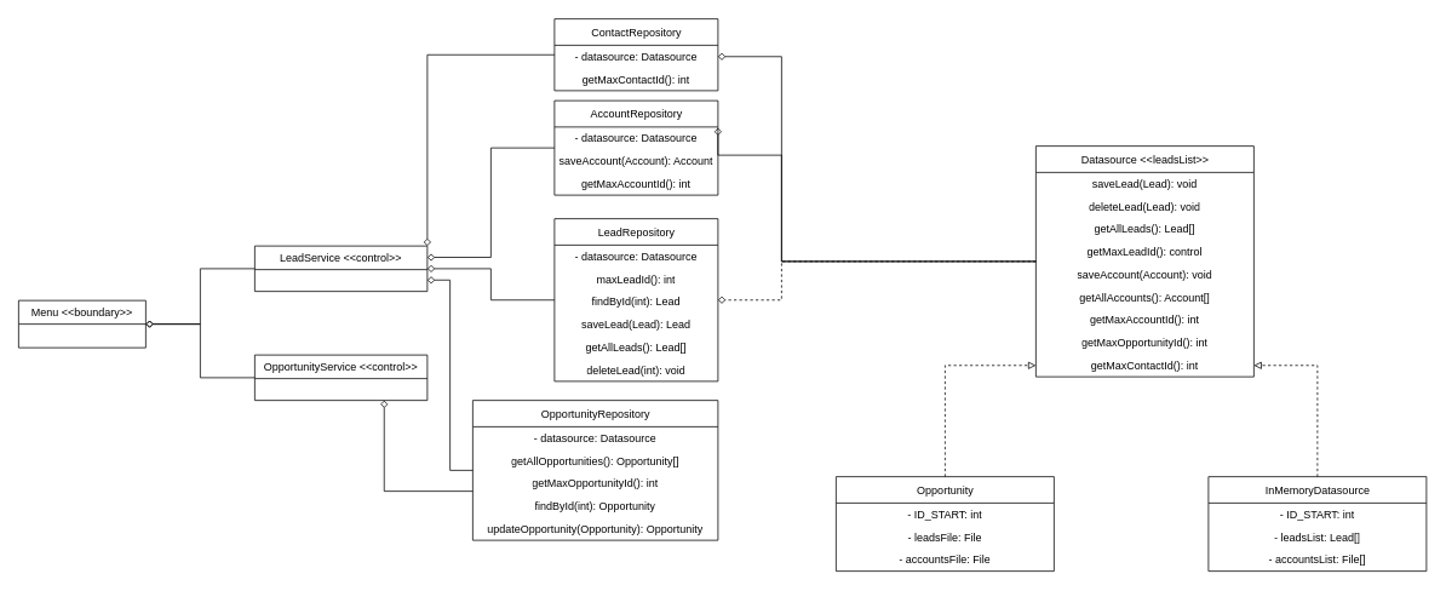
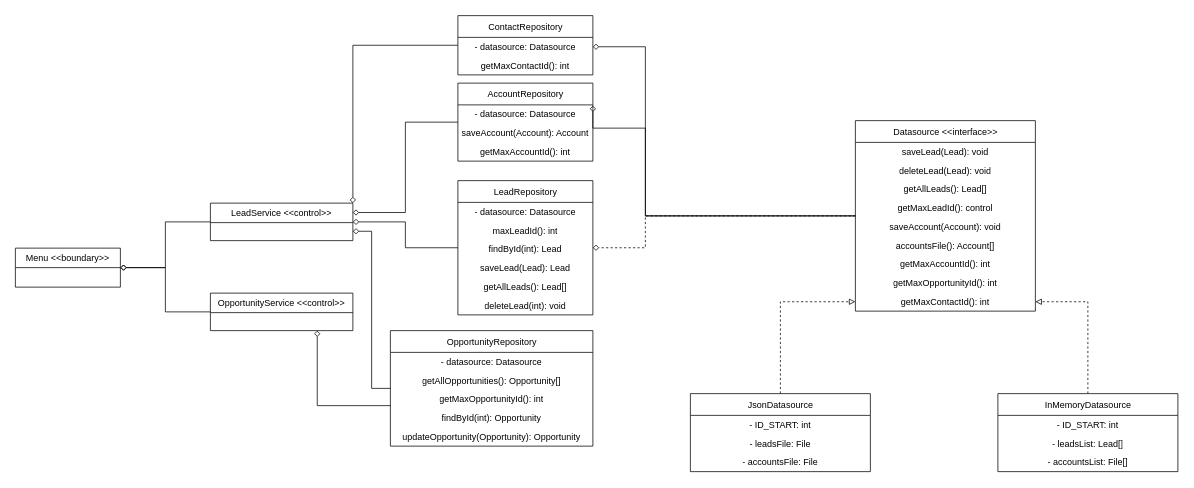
  <mxCell id="0" />
  <mxCell id="1" parent="0" />
  <mxCell id="2" style="edgeStyle=orthogonalEdgeStyle;rounded=0;orthogonalLoop=1;jettySize=auto;html=1;entryX=1;entryY=0.04;entryDx=0;entryDy=0;entryPerimeter=0;endArrow=diamond;endFill=0;" parent="1" source="5" target="27" edge="1"><mxGeometry relative="1" as="geometry"><Array as="points"><mxPoint x="860" y="287" /><mxPoint x="860" y="170" /></Array></mxGeometry></mxCell>
  <mxCell id="3" style="edgeStyle=orthogonalEdgeStyle;rounded=0;orthogonalLoop=1;jettySize=auto;html=1;entryX=1;entryY=0.5;entryDx=0;entryDy=0;endArrow=diamond;endFill=0;dashed=1;" parent="1" source="5" target="31" edge="1"><mxGeometry relative="1" as="geometry"><Array as="points"><mxPoint x="860" y="287" /><mxPoint x="860" y="330" /></Array></mxGeometry></mxCell>
  <mxCell id="4" style="edgeStyle=orthogonalEdgeStyle;rounded=0;orthogonalLoop=1;jettySize=auto;html=1;entryX=1;entryY=0.5;entryDx=0;entryDy=0;endArrow=diamond;endFill=0;" parent="1" source="5" target="53" edge="1"><mxGeometry relative="1" as="geometry"><Array as="points"><mxPoint x="860" y="287" /><mxPoint x="860" y="62" /></Array></mxGeometry></mxCell>
- <mxCell id="5" value="&lt;span style=&quot;font-weight: normal;&quot;&gt;Datasource &amp;lt;&amp;lt;leadsList&amp;gt;&amp;gt;&lt;/span&gt;" style="swimlane;fontStyle=1;align=center;verticalAlign=middle;childLayout=stackLayout;horizontal=1;startSize=29;horizontalStack=0;resizeParent=1;resizeParentMax=0;resizeLast=0;collapsible=0;marginBottom=0;html=1;" parent="1" vertex="1"><mxGeometry x="1140" y="160" width="240" height="254" as="geometry" /></mxCell>
+ <mxCell id="5" value="&lt;span style=&quot;font-weight: normal;&quot;&gt;Datasource &amp;lt;&amp;lt;interface&amp;gt;&amp;gt;&lt;/span&gt;" style="swimlane;fontStyle=1;align=center;verticalAlign=middle;childLayout=stackLayout;horizontal=1;startSize=29;horizontalStack=0;resizeParent=1;resizeParentMax=0;resizeLast=0;collapsible=0;marginBottom=0;html=1;" parent="1" vertex="1"><mxGeometry x="1140" y="160" width="240" height="254" as="geometry" /></mxCell>
  <mxCell id="6" value="saveLead(Lead): void" style="text;html=1;strokeColor=none;fillColor=none;align=center;verticalAlign=middle;spacingLeft=4;spacingRight=4;overflow=hidden;rotatable=0;points=[[0,0.5],[1,0.5]];portConstraint=eastwest;" parent="5" vertex="1"><mxGeometry y="29" width="240" height="25" as="geometry" /></mxCell>
  <mxCell id="7" value="deleteLead(Lead): void" style="text;html=1;strokeColor=none;fillColor=none;align=center;verticalAlign=middle;spacingLeft=4;spacingRight=4;overflow=hidden;rotatable=0;points=[[0,0.5],[1,0.5]];portConstraint=eastwest;" parent="5" vertex="1"><mxGeometry y="54" width="240" height="25" as="geometry" /></mxCell>
  <mxCell id="8" value="getAllLeads(): Lead[]" style="text;html=1;strokeColor=none;fillColor=none;align=center;verticalAlign=middle;spacingLeft=4;spacingRight=4;overflow=hidden;rotatable=0;points=[[0,0.5],[1,0.5]];portConstraint=eastwest;" parent="5" vertex="1"><mxGeometry y="79" width="240" height="25" as="geometry" /></mxCell>
  <mxCell id="9" value="getMaxLeadId(): control" style="text;html=1;strokeColor=none;fillColor=none;align=center;verticalAlign=middle;spacingLeft=4;spacingRight=4;overflow=hidden;rotatable=0;points=[[0,0.5],[1,0.5]];portConstraint=eastwest;" parent="5" vertex="1"><mxGeometry y="104" width="240" height="25" as="geometry" /></mxCell>
  <mxCell id="10" value="saveAccount(Account): void" style="text;html=1;strokeColor=none;fillColor=none;align=center;verticalAlign=middle;spacingLeft=4;spacingRight=4;overflow=hidden;rotatable=0;points=[[0,0.5],[1,0.5]];portConstraint=eastwest;" parent="5" vertex="1"><mxGeometry y="129" width="240" height="25" as="geometry" /></mxCell>
- <mxCell id="11" value="getAllAccounts(): Account[]" style="text;html=1;strokeColor=none;fillColor=none;align=center;verticalAlign=middle;spacingLeft=4;spacingRight=4;overflow=hidden;rotatable=0;points=[[0,0.5],[1,0.5]];portConstraint=eastwest;" parent="5" vertex="1"><mxGeometry y="154" width="240" height="25" as="geometry" /></mxCell>
+ <mxCell id="11" value="accountsFile(): Account[]" style="text;html=1;strokeColor=none;fillColor=none;align=center;verticalAlign=middle;spacingLeft=4;spacingRight=4;overflow=hidden;rotatable=0;points=[[0,0.5],[1,0.5]];portConstraint=eastwest;" parent="5" vertex="1"><mxGeometry y="154" width="240" height="25" as="geometry" /></mxCell>
  <mxCell id="12" value="getMaxAccountId(): int" style="text;html=1;strokeColor=none;fillColor=none;align=center;verticalAlign=middle;spacingLeft=4;spacingRight=4;overflow=hidden;rotatable=0;points=[[0,0.5],[1,0.5]];portConstraint=eastwest;" parent="5" vertex="1"><mxGeometry y="179" width="240" height="25" as="geometry" /></mxCell>
  <mxCell id="13" value="getMaxOpportunityId(): int" style="text;html=1;strokeColor=none;fillColor=none;align=center;verticalAlign=middle;spacingLeft=4;spacingRight=4;overflow=hidden;rotatable=0;points=[[0,0.5],[1,0.5]];portConstraint=eastwest;" parent="5" vertex="1"><mxGeometry y="204" width="240" height="25" as="geometry" /></mxCell>
  <mxCell id="14" value="getMaxContactId(): int" style="text;html=1;strokeColor=none;fillColor=none;align=center;verticalAlign=middle;spacingLeft=4;spacingRight=4;overflow=hidden;rotatable=0;points=[[0,0.5],[1,0.5]];portConstraint=eastwest;" parent="5" vertex="1"><mxGeometry y="229" width="240" height="25" as="geometry" /></mxCell>
  <mxCell id="15" style="edgeStyle=orthogonalEdgeStyle;rounded=0;orthogonalLoop=1;jettySize=auto;html=1;entryX=0;entryY=0.5;entryDx=0;entryDy=0;dashed=1;endArrow=block;endFill=0;" parent="1" source="16" target="14" edge="1"><mxGeometry relative="1" as="geometry" /></mxCell>
- <mxCell id="16" value="&lt;span style=&quot;font-weight: normal;&quot;&gt;Opportunity&lt;/span&gt;" style="swimlane;fontStyle=1;align=center;verticalAlign=middle;childLayout=stackLayout;horizontal=1;startSize=29;horizontalStack=0;resizeParent=1;resizeParentMax=0;resizeLast=0;collapsible=0;marginBottom=0;html=1;" parent="1" vertex="1"><mxGeometry x="920" y="524" width="240" height="104" as="geometry" /></mxCell>
+ <mxCell id="16" value="&lt;span style=&quot;font-weight: normal;&quot;&gt;JsonDatasource&lt;/span&gt;" style="swimlane;fontStyle=1;align=center;verticalAlign=middle;childLayout=stackLayout;horizontal=1;startSize=29;horizontalStack=0;resizeParent=1;resizeParentMax=0;resizeLast=0;collapsible=0;marginBottom=0;html=1;" parent="1" vertex="1"><mxGeometry x="920" y="524" width="240" height="104" as="geometry" /></mxCell>
  <mxCell id="17" value="- ID_START: int" style="text;html=1;strokeColor=none;fillColor=none;align=center;verticalAlign=middle;spacingLeft=4;spacingRight=4;overflow=hidden;rotatable=0;points=[[0,0.5],[1,0.5]];portConstraint=eastwest;" parent="16" vertex="1"><mxGeometry y="29" width="240" height="25" as="geometry" /></mxCell>
  <mxCell id="18" value="- leadsFile: File" style="text;html=1;strokeColor=none;fillColor=none;align=center;verticalAlign=middle;spacingLeft=4;spacingRight=4;overflow=hidden;rotatable=0;points=[[0,0.5],[1,0.5]];portConstraint=eastwest;" parent="16" vertex="1"><mxGeometry y="54" width="240" height="25" as="geometry" /></mxCell>
  <mxCell id="19" value="- accountsFile: File" style="text;html=1;strokeColor=none;fillColor=none;align=center;verticalAlign=middle;spacingLeft=4;spacingRight=4;overflow=hidden;rotatable=0;points=[[0,0.5],[1,0.5]];portConstraint=eastwest;" parent="16" vertex="1"><mxGeometry y="79" width="240" height="25" as="geometry" /></mxCell>
  <mxCell id="20" style="edgeStyle=orthogonalEdgeStyle;rounded=0;orthogonalLoop=1;jettySize=auto;html=1;entryX=1;entryY=0.5;entryDx=0;entryDy=0;dashed=1;endArrow=block;endFill=0;" parent="1" source="21" target="14" edge="1"><mxGeometry relative="1" as="geometry" /></mxCell>
  <mxCell id="21" value="&lt;span style=&quot;font-weight: normal;&quot;&gt;InMemoryDatasource&lt;/span&gt;" style="swimlane;fontStyle=1;align=center;verticalAlign=middle;childLayout=stackLayout;horizontal=1;startSize=29;horizontalStack=0;resizeParent=1;resizeParentMax=0;resizeLast=0;collapsible=0;marginBottom=0;html=1;" parent="1" vertex="1"><mxGeometry x="1330" y="524" width="240" height="104" as="geometry" /></mxCell>
  <mxCell id="22" value="- ID_START: int" style="text;html=1;strokeColor=none;fillColor=none;align=center;verticalAlign=middle;spacingLeft=4;spacingRight=4;overflow=hidden;rotatable=0;points=[[0,0.5],[1,0.5]];portConstraint=eastwest;" parent="21" vertex="1"><mxGeometry y="29" width="240" height="25" as="geometry" /></mxCell>
  <mxCell id="23" value="- leadsList: Lead[]" style="text;html=1;strokeColor=none;fillColor=none;align=center;verticalAlign=middle;spacingLeft=4;spacingRight=4;overflow=hidden;rotatable=0;points=[[0,0.5],[1,0.5]];portConstraint=eastwest;" parent="21" vertex="1"><mxGeometry y="54" width="240" height="25" as="geometry" /></mxCell>
  <mxCell id="24" value="- accountsList: File[]" style="text;html=1;strokeColor=none;fillColor=none;align=center;verticalAlign=middle;spacingLeft=4;spacingRight=4;overflow=hidden;rotatable=0;points=[[0,0.5],[1,0.5]];portConstraint=eastwest;" parent="21" vertex="1"><mxGeometry y="79" width="240" height="25" as="geometry" /></mxCell>
  <mxCell id="25" style="edgeStyle=orthogonalEdgeStyle;rounded=0;orthogonalLoop=1;jettySize=auto;html=1;entryX=1;entryY=0.25;entryDx=0;entryDy=0;endArrow=diamond;endFill=0;" parent="1" source="26" target="48" edge="1"><mxGeometry relative="1" as="geometry" /></mxCell>
  <mxCell id="26" value="&lt;span style=&quot;font-weight: normal;&quot;&gt;AccountRepository&lt;/span&gt;" style="swimlane;fontStyle=1;align=center;verticalAlign=middle;childLayout=stackLayout;horizontal=1;startSize=29;horizontalStack=0;resizeParent=1;resizeParentMax=0;resizeLast=0;collapsible=0;marginBottom=0;html=1;" parent="1" vertex="1"><mxGeometry x="610" y="110" width="180" height="104" as="geometry" /></mxCell>
  <mxCell id="27" value="- datasource: Datasource" style="text;html=1;strokeColor=none;fillColor=none;align=center;verticalAlign=middle;spacingLeft=4;spacingRight=4;overflow=hidden;rotatable=0;points=[[0,0.5],[1,0.5]];portConstraint=eastwest;" parent="26" vertex="1"><mxGeometry y="29" width="180" height="25" as="geometry" /></mxCell>
  <mxCell id="28" value="saveAccount(Account): Account" style="text;html=1;strokeColor=none;fillColor=none;align=center;verticalAlign=middle;spacingLeft=4;spacingRight=4;overflow=hidden;rotatable=0;points=[[0,0.5],[1,0.5]];portConstraint=eastwest;" parent="26" vertex="1"><mxGeometry y="54" width="180" height="25" as="geometry" /></mxCell>
  <mxCell id="29" value="getMaxAccountId(): int" style="text;html=1;strokeColor=none;fillColor=none;align=center;verticalAlign=middle;spacingLeft=4;spacingRight=4;overflow=hidden;rotatable=0;points=[[0,0.5],[1,0.5]];portConstraint=eastwest;" vertex="1" parent="26"><mxGeometry y="79" width="180" height="25" as="geometry" /></mxCell>
  <mxCell id="30" style="edgeStyle=orthogonalEdgeStyle;rounded=0;orthogonalLoop=1;jettySize=auto;html=1;entryX=1;entryY=0.5;entryDx=0;entryDy=0;endArrow=diamond;endFill=0;" parent="1" source="31" target="48" edge="1"><mxGeometry relative="1" as="geometry" /></mxCell>
  <mxCell id="31" value="&lt;span style=&quot;font-weight: normal;&quot;&gt;LeadRepository&lt;/span&gt;" style="swimlane;fontStyle=1;align=center;verticalAlign=middle;childLayout=stackLayout;horizontal=1;startSize=29;horizontalStack=0;resizeParent=1;resizeParentMax=0;resizeLast=0;collapsible=0;marginBottom=0;html=1;" parent="1" vertex="1"><mxGeometry x="610" y="240" width="180" height="179" as="geometry" /></mxCell>
  <mxCell id="32" value="- datasource: Datasource" style="text;html=1;strokeColor=none;fillColor=none;align=center;verticalAlign=middle;spacingLeft=4;spacingRight=4;overflow=hidden;rotatable=0;points=[[0,0.5],[1,0.5]];portConstraint=eastwest;" parent="31" vertex="1"><mxGeometry y="29" width="180" height="25" as="geometry" /></mxCell>
  <mxCell id="33" value="maxLeadId(): int" style="text;html=1;strokeColor=none;fillColor=none;align=center;verticalAlign=middle;spacingLeft=4;spacingRight=4;overflow=hidden;rotatable=0;points=[[0,0.5],[1,0.5]];portConstraint=eastwest;" parent="31" vertex="1"><mxGeometry y="54" width="180" height="25" as="geometry" /></mxCell>
  <mxCell id="34" value="findById(int): Lead" style="text;html=1;strokeColor=none;fillColor=none;align=center;verticalAlign=middle;spacingLeft=4;spacingRight=4;overflow=hidden;rotatable=0;points=[[0,0.5],[1,0.5]];portConstraint=eastwest;" parent="31" vertex="1"><mxGeometry y="79" width="180" height="25" as="geometry" /></mxCell>
  <mxCell id="35" value="saveLead(Lead): Lead" style="text;html=1;strokeColor=none;fillColor=none;align=center;verticalAlign=middle;spacingLeft=4;spacingRight=4;overflow=hidden;rotatable=0;points=[[0,0.5],[1,0.5]];portConstraint=eastwest;" parent="31" vertex="1"><mxGeometry y="104" width="180" height="25" as="geometry" /></mxCell>
  <mxCell id="36" value="getAllLeads(): Lead[]" style="text;html=1;strokeColor=none;fillColor=none;align=center;verticalAlign=middle;spacingLeft=4;spacingRight=4;overflow=hidden;rotatable=0;points=[[0,0.5],[1,0.5]];portConstraint=eastwest;" parent="31" vertex="1"><mxGeometry y="129" width="180" height="25" as="geometry" /></mxCell>
  <mxCell id="37" value="deleteLead(int): void" style="text;html=1;strokeColor=none;fillColor=none;align=center;verticalAlign=middle;spacingLeft=4;spacingRight=4;overflow=hidden;rotatable=0;points=[[0,0.5],[1,0.5]];portConstraint=eastwest;" parent="31" vertex="1"><mxGeometry y="154" width="180" height="25" as="geometry" /></mxCell>
  <mxCell id="38" style="edgeStyle=orthogonalEdgeStyle;rounded=0;orthogonalLoop=1;jettySize=auto;html=1;entryX=1;entryY=0.75;entryDx=0;entryDy=0;endArrow=diamond;endFill=0;" parent="1" source="40" target="48" edge="1"><mxGeometry relative="1" as="geometry" /></mxCell>
  <mxCell id="39" style="edgeStyle=orthogonalEdgeStyle;rounded=0;orthogonalLoop=1;jettySize=auto;html=1;entryX=0.75;entryY=1;entryDx=0;entryDy=0;endArrow=diamond;endFill=0;" parent="1" source="40" target="50" edge="1"><mxGeometry relative="1" as="geometry"><Array as="points"><mxPoint x="423" y="540" /></Array></mxGeometry></mxCell>
  <mxCell id="40" value="&lt;span style=&quot;font-weight: normal;&quot;&gt;OpportunityRepository&lt;/span&gt;" style="swimlane;fontStyle=1;align=center;verticalAlign=middle;childLayout=stackLayout;horizontal=1;startSize=29;horizontalStack=0;resizeParent=1;resizeParentMax=0;resizeLast=0;collapsible=0;marginBottom=0;html=1;" parent="1" vertex="1"><mxGeometry x="520" y="440" width="270" height="154" as="geometry" /></mxCell>
  <mxCell id="41" value="- datasource: Datasource" style="text;html=1;strokeColor=none;fillColor=none;align=center;verticalAlign=middle;spacingLeft=4;spacingRight=4;overflow=hidden;rotatable=0;points=[[0,0.5],[1,0.5]];portConstraint=eastwest;" parent="40" vertex="1"><mxGeometry y="29" width="270" height="25" as="geometry" /></mxCell>
  <mxCell id="42" value="getAllOpportunities(): Opportunity[]" style="text;html=1;strokeColor=none;fillColor=none;align=center;verticalAlign=middle;spacingLeft=4;spacingRight=4;overflow=hidden;rotatable=0;points=[[0,0.5],[1,0.5]];portConstraint=eastwest;" parent="40" vertex="1"><mxGeometry y="54" width="270" height="25" as="geometry" /></mxCell>
  <mxCell id="43" value="getMaxOpportunityId(): int" style="text;html=1;strokeColor=none;fillColor=none;align=center;verticalAlign=middle;spacingLeft=4;spacingRight=4;overflow=hidden;rotatable=0;points=[[0,0.5],[1,0.5]];portConstraint=eastwest;" parent="40" vertex="1"><mxGeometry y="79" width="270" height="25" as="geometry" /></mxCell>
  <mxCell id="44" value="findById(int): Opportunity" style="text;html=1;strokeColor=none;fillColor=none;align=center;verticalAlign=middle;spacingLeft=4;spacingRight=4;overflow=hidden;rotatable=0;points=[[0,0.5],[1,0.5]];portConstraint=eastwest;" parent="40" vertex="1"><mxGeometry y="104" width="270" height="25" as="geometry" /></mxCell>
  <mxCell id="45" value="updateOpportunity(Opportunity): Opportunity" style="text;html=1;strokeColor=none;fillColor=none;align=center;verticalAlign=middle;spacingLeft=4;spacingRight=4;overflow=hidden;rotatable=0;points=[[0,0.5],[1,0.5]];portConstraint=eastwest;" parent="40" vertex="1"><mxGeometry y="129" width="270" height="25" as="geometry" /></mxCell>
  <mxCell id="46" value="Menu &lt;&lt;boundary&gt;&gt;" style="swimlane;fontStyle=0;childLayout=stackLayout;horizontal=1;startSize=26;fillColor=none;horizontalStack=0;resizeParent=1;resizeParentMax=0;resizeLast=0;collapsible=1;marginBottom=0;" parent="1" vertex="1"><mxGeometry x="20" y="330" width="140" height="52" as="geometry" /></mxCell>
  <mxCell id="47" style="edgeStyle=orthogonalEdgeStyle;rounded=0;orthogonalLoop=1;jettySize=auto;html=1;entryX=1;entryY=0.5;entryDx=0;entryDy=0;endArrow=diamond;endFill=0;" parent="1" source="48" target="46" edge="1"><mxGeometry relative="1" as="geometry" /></mxCell>
  <mxCell id="48" value="LeadService &lt;&lt;control&gt;&gt;" style="swimlane;fontStyle=0;childLayout=stackLayout;horizontal=1;startSize=26;fillColor=none;horizontalStack=0;resizeParent=1;resizeParentMax=0;resizeLast=0;collapsible=1;marginBottom=0;" parent="1" vertex="1"><mxGeometry x="280" y="270" width="190" height="50" as="geometry" /></mxCell>
  <mxCell id="49" style="edgeStyle=orthogonalEdgeStyle;rounded=0;orthogonalLoop=1;jettySize=auto;html=1;entryX=1;entryY=0.5;entryDx=0;entryDy=0;endArrow=diamond;endFill=0;" parent="1" source="50" target="46" edge="1"><mxGeometry relative="1" as="geometry" /></mxCell>
  <mxCell id="50" value="OpportunityService &lt;&lt;control&gt;&gt;" style="swimlane;fontStyle=0;childLayout=stackLayout;horizontal=1;startSize=26;fillColor=none;horizontalStack=0;resizeParent=1;resizeParentMax=0;resizeLast=0;collapsible=1;marginBottom=0;" parent="1" vertex="1"><mxGeometry x="280" y="390" width="190" height="50" as="geometry" /></mxCell>
  <mxCell id="51" style="edgeStyle=orthogonalEdgeStyle;rounded=0;orthogonalLoop=1;jettySize=auto;html=1;entryX=1;entryY=0;entryDx=0;entryDy=0;endArrow=diamond;endFill=0;" parent="1" source="52" target="48" edge="1"><mxGeometry relative="1" as="geometry" /></mxCell>
  <mxCell id="52" value="&lt;span style=&quot;font-weight: normal;&quot;&gt;ContactRepository&lt;/span&gt;" style="swimlane;fontStyle=1;align=center;verticalAlign=middle;childLayout=stackLayout;horizontal=1;startSize=29;horizontalStack=0;resizeParent=1;resizeParentMax=0;resizeLast=0;collapsible=0;marginBottom=0;html=1;" parent="1" vertex="1"><mxGeometry x="610" y="20" width="180" height="79" as="geometry" /></mxCell>
  <mxCell id="53" value="- datasource: Datasource" style="text;html=1;strokeColor=none;fillColor=none;align=center;verticalAlign=middle;spacingLeft=4;spacingRight=4;overflow=hidden;rotatable=0;points=[[0,0.5],[1,0.5]];portConstraint=eastwest;" parent="52" vertex="1"><mxGeometry y="29" width="180" height="25" as="geometry" /></mxCell>
  <mxCell id="54" value="getMaxContactId(): int" style="text;html=1;strokeColor=none;fillColor=none;align=center;verticalAlign=middle;spacingLeft=4;spacingRight=4;overflow=hidden;rotatable=0;points=[[0,0.5],[1,0.5]];portConstraint=eastwest;" parent="52" vertex="1"><mxGeometry y="54" width="180" height="25" as="geometry" /></mxCell>
